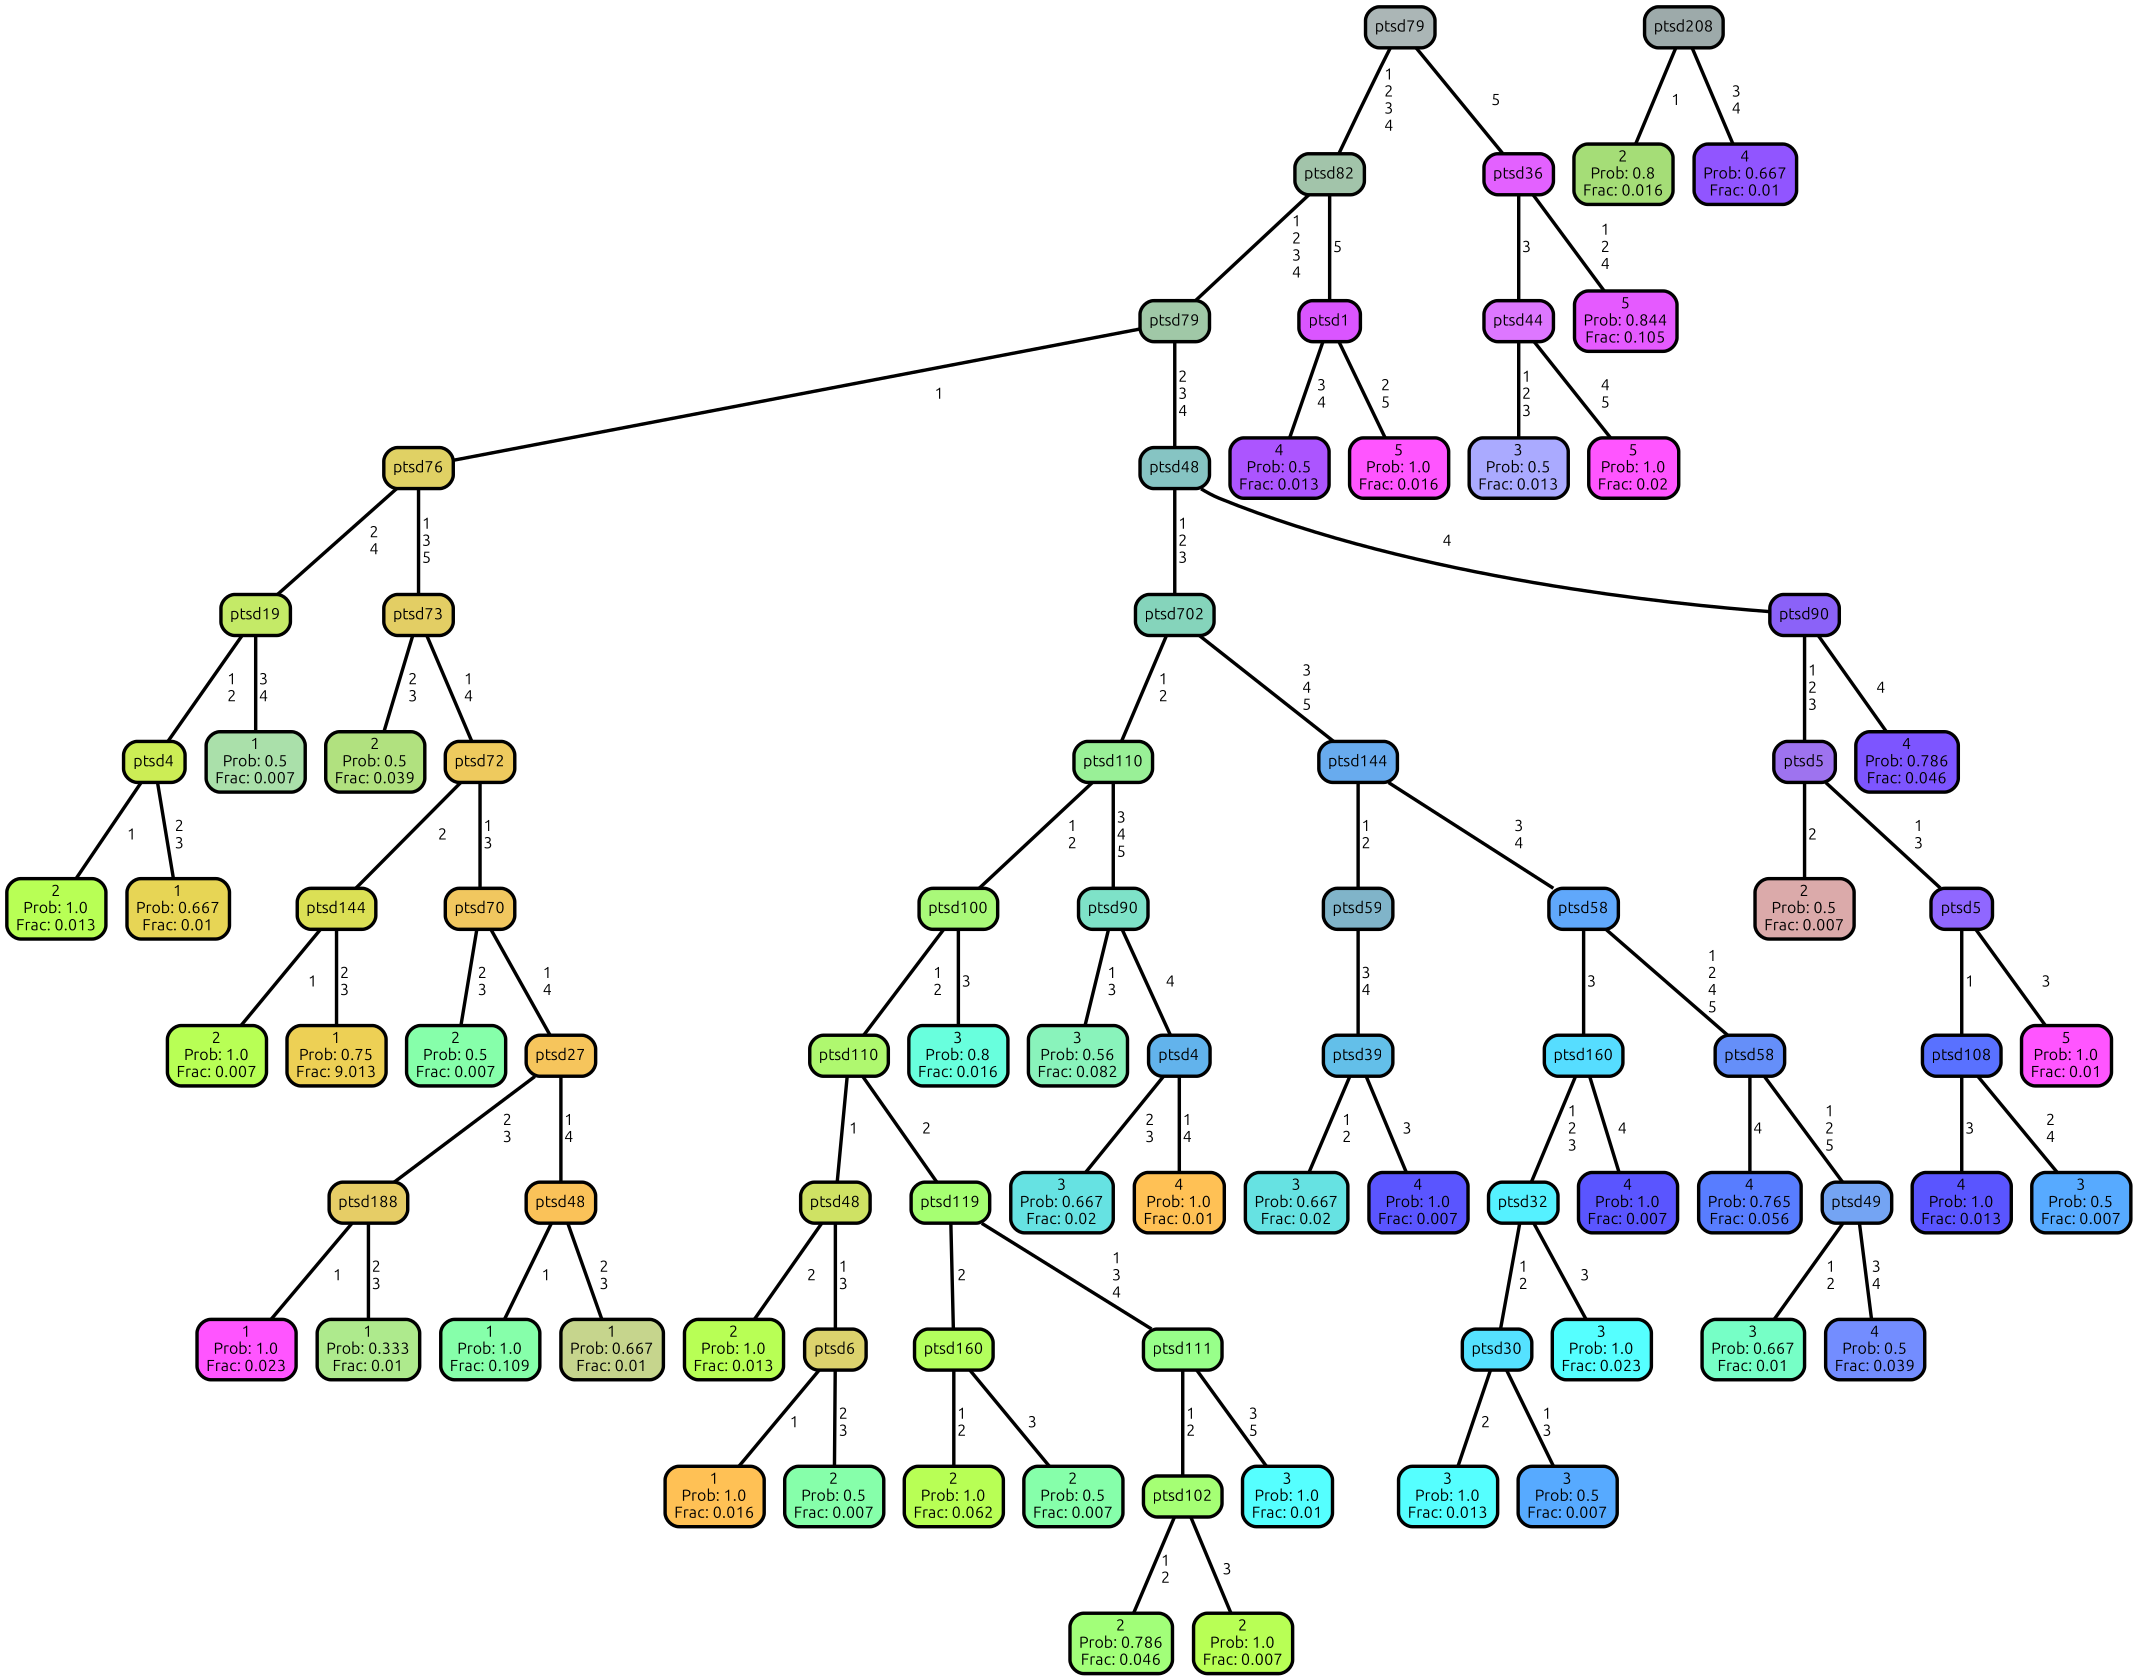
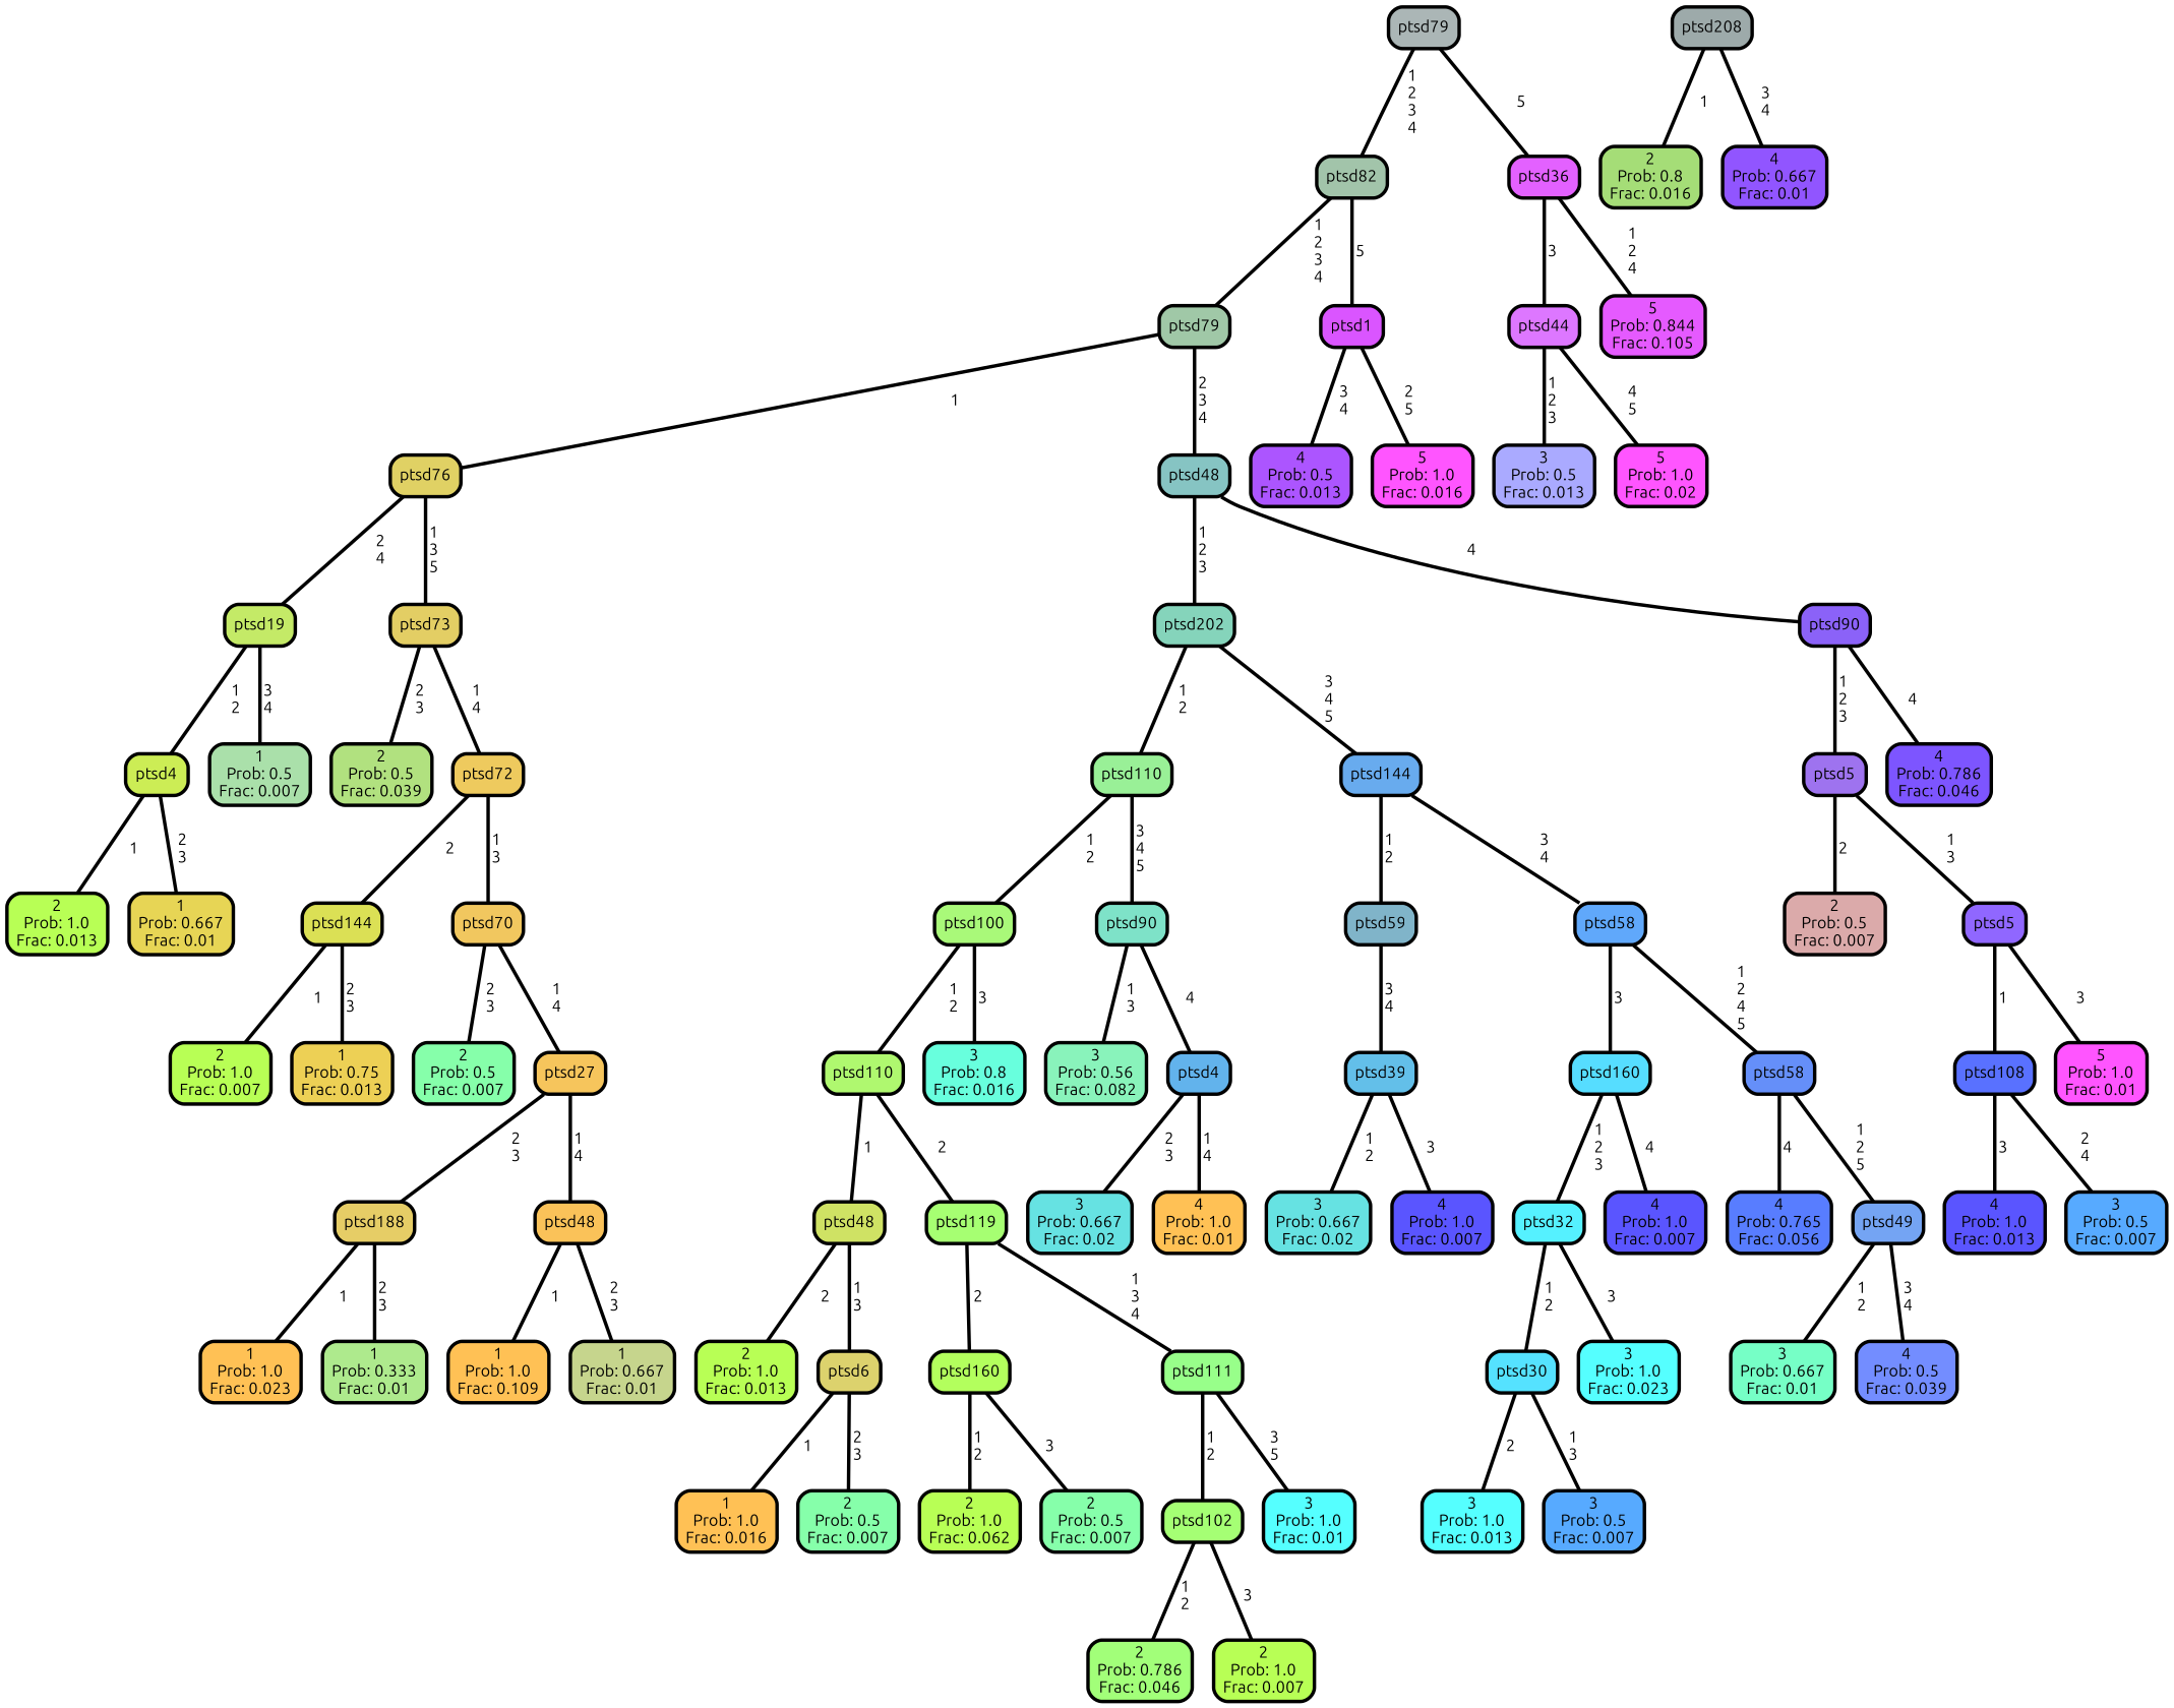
  graph {
    fontname=Ubuntu
    ranksep="0 equally"
    splines=straight
    node [color=black fillcolor="#b8ff55" fontcolor=black fontname=Ubuntu penwidth=3 shape=box style="filled, rounded"]
    edge [color=black fontname=Ubuntu penwidth=3]
    n1 [label="2\nProb: 1.0\nFrac: 0.013"]
    n2 [fillcolor="#cced55" label=ptsd4]
    n3 [fillcolor="#e7d555" label="1\nProb: 0.667\nFrac: 0.01"]
    n4 [fillcolor="#c4ea67" label=ptsd19]
    n5 [fillcolor="#aae0aa" label="1\nProb: 0.5\nFrac: 0.007"]
    n6 [fillcolor="#e0d164" label=ptsd76]
    n7 [fillcolor="#e3ce64" label=ptsd73]
    n8 [fillcolor="#b1e17f" label="2\nProb: 0.5\nFrac: 0.039"]
    n9 [fillcolor="#eeca5e" label=ptsd72]
    n10 [fillcolor="#dbe055" label=ptsd144]
    n11 [fillcolor="#f1c75f" label=ptsd70]
    n12 [label="2\nProb: 1.0\nFrac: 0.007"]
-   n13 [fillcolor="#edd055" label="1\nProb: 0.75\nFrac: 9.013"]
+   n13 [fillcolor="#edd055" label="1\nProb: 0.75\nFrac: 0.013"]
    n14 [fillcolor="#86ffaa" label="2\nProb: 0.5\nFrac: 0.007"]
    n15 [fillcolor="#f6c55c" label=ptsd27]
    n16 [fillcolor="#e6cd66" label=ptsd188]
    n17 [fillcolor="#fac259" label=ptsd48]
-   n18 [fillcolor="#ff55ff" label="1\nProb: 1.0\nFrac: 0.023"]
+   n18 [fillcolor="#ffc155" label="1\nProb: 1.0\nFrac: 0.023"]
    n19 [fillcolor="#aeea8d" label="1\nProb: 0.333\nFrac: 0.01"]
-   n20 [fillcolor="#86ffaa" label="1\nProb: 1.0\nFrac: 0.109"]
+   n20 [fillcolor="#ffc155" label="1\nProb: 1.0\nFrac: 0.109"]
    n21 [fillcolor="#c6d58d" label="1\nProb: 0.667\nFrac: 0.01"]
    n22 [fillcolor="#a0c8a7" label=ptsd79]
    n23 [fillcolor="#86c4c3" label=ptsd48]
-   n24 [fillcolor="#85d4bb" label=ptsd702]
+   n24 [fillcolor="#85d4bb" label=ptsd202]
    n25 [fillcolor="#8b62f8" label=ptsd90]
    n26 [label="2\nProb: 1.0\nFrac: 0.013"]
    n27 [fillcolor="#cfe264" label=ptsd48]
    n28 [fillcolor="#dcd26d" label=ptsd6]
    n29 [fillcolor="#ffc155" label="1\nProb: 1.0\nFrac: 0.016"]
    n30 [fillcolor="#86ffaa" label="2\nProb: 0.5\nFrac: 0.007"]
    n31 [fillcolor="#aff86f" label=ptsd110]
    n32 [fillcolor="#a6ff72" label=ptsd119]
    n33 [fillcolor="#b3ff5d" label=ptsd160]
    n34 [fillcolor="#98ff8a" label=ptsd111]
    n35 [label="2\nProb: 1.0\nFrac: 0.062"]
    n36 [fillcolor="#86ffaa" label="2\nProb: 0.5\nFrac: 0.007"]
    n37 [fillcolor="#a5ff74" label=ptsd102]
    n38 [fillcolor="#55ffff" label="3\nProb: 1.0\nFrac: 0.01"]
    n39 [fillcolor="#a2ff79" label="2\nProb: 0.786\nFrac: 0.046"]
    n40 [label="2\nProb: 1.0\nFrac: 0.007"]
    n41 [fillcolor="#a9f979" label=ptsd100]
    n42 [fillcolor="#68ffdd" label="3\nProb: 0.8\nFrac: 0.016"]
    n43 [fillcolor="#99f097" label=ptsd110]
    n44 [fillcolor="#7ee2c8" label=ptsd90]
    n45 [fillcolor="#89f3bb" label="3\nProb: 0.56\nFrac: 0.082"]
    n46 [fillcolor="#62b3ec" label=ptsd4]
    n47 [fillcolor="#66e2e2" label="3\nProb: 0.667\nFrac: 0.02"]
    n48 [fillcolor="#ffc155" label="4\nProb: 1.0\nFrac: 0.01"]
    n49 [fillcolor="#68abee" label=ptsd144]
    n50 [fillcolor="#80b4c9" label=ptsd59]
    n51 [fillcolor="#60a8fb" label=ptsd58]
    n52 [fillcolor="#66e2e2" label="3\nProb: 0.667\nFrac: 0.02"]
    n53 [fillcolor="#63bfe9" label=ptsd39]
    n54 [fillcolor="#5a55ff" label="4\nProb: 1.0\nFrac: 0.007"]
    n55 [fillcolor="#9daaaa" label=ptsd208]
    n56 [fillcolor="#a5dd77" label="2\nProb: 0.8\nFrac: 0.016"]
    n57 [fillcolor="#9155ff" label="4\nProb: 0.667\nFrac: 0.01"]
    n58 [fillcolor="#56ddff" label=ptsd160]
    n59 [fillcolor="#658ff9" label=ptsd58]
    n60 [fillcolor="#55ffff" label="3\nProb: 1.0\nFrac: 0.013"]
    n61 [fillcolor="#55e2ff" label=ptsd30]
    n62 [fillcolor="#57aaff" label="3\nProb: 0.5\nFrac: 0.007"]
    n63 [fillcolor="#55f1ff" label=ptsd32]
    n64 [fillcolor="#55ffff" label="3\nProb: 1.0\nFrac: 0.023"]
    n65 [fillcolor="#5a55ff" label="4\nProb: 1.0\nFrac: 0.007"]
    n66 [fillcolor="#587dff" label="4\nProb: 0.765\nFrac: 0.056"]
    n67 [fillcolor="#74a4f3" label=ptsd49]
    n68 [fillcolor="#76ffc6" label="3\nProb: 0.667\nFrac: 0.01"]
    n69 [fillcolor="#738dff" label="4\nProb: 0.5\nFrac: 0.039"]
    n70 [fillcolor="#9e73ef" label=ptsd5]
    n71 [fillcolor="#7d55ff" label="4\nProb: 0.786\nFrac: 0.046"]
    n72 [fillcolor="#dbaaaa" label="2\nProb: 0.5\nFrac: 0.007"]
    n73 [fillcolor="#9067ff" label=ptsd5]
    n74 [fillcolor="#5971ff" label=ptsd108]
    n75 [fillcolor="#ff55ff" label="5\nProb: 1.0\nFrac: 0.01"]
    n76 [fillcolor="#5a55ff" label="4\nProb: 1.0\nFrac: 0.013"]
    n77 [fillcolor="#57aaff" label="3\nProb: 0.5\nFrac: 0.007"]
    n78 [fillcolor="#a2c4aa" label=ptsd82]
    n79 [fillcolor="#da55ff" label=ptsd1]
    n80 [fillcolor="#ac55ff" label="4\nProb: 0.5\nFrac: 0.013"]
    n81 [fillcolor="#ff55ff" label="5\nProb: 1.0\nFrac: 0.016"]
    n82 [fillcolor="#abb6b6" label=ptsd79]
    n83 [fillcolor="#e361ff" label=ptsd36]
    n84 [fillcolor="#dd77ff" label=ptsd44]
    n85 [fillcolor="#e55aff" label="5\nProb: 0.844\nFrac: 0.105"]
    n86 [fillcolor="#aaaaff" label="3\nProb: 0.5\nFrac: 0.013"]
    n87 [fillcolor="#ff55ff" label="5\nProb: 1.0\nFrac: 0.02"]
    subgraph sub_1 {
      rank=same
    }
    n2 -- n1 [label=" 1"]
    n2 -- n3 [label=" 2\n 3"]
    n4 -- n2 [label=" 1\n 2"]
    n4 -- n5 [label=" 3\n 4"]
    n6 -- n4 [label=" 2\n 4"]
    n6 -- n7 [label=" 1\n 3\n 5"]
    n7 -- n8 [label=" 2\n 3"]
    n7 -- n9 [label=" 1\n 4"]
    n9 -- n10 [label=" 2"]
    n9 -- n11 [label=" 1\n 3"]
    n10 -- n12 [label=" 1"]
    n10 -- n13 [label=" 2\n 3"]
    n11 -- n14 [label=" 2\n 3"]
    n11 -- n15 [label=" 1\n 4"]
    n15 -- n16 [label=" 2\n 3"]
    n15 -- n17 [label=" 1\n 4"]
    n16 -- n18 [label=" 1"]
    n16 -- n19 [label=" 2\n 3"]
    n17 -- n20 [label=" 1"]
    n17 -- n21 [label=" 2\n 3"]
    n22 -- n6 [label=" 1"]
    n22 -- n23 [label=" 2\n 3\n 4"]
    n23 -- n24 [label=" 1\n 2\n 3"]
    n23 -- n25 [label=" 4"]
    n24 -- n43 [label=" 1\n 2"]
    n24 -- n49 [label=" 3\n 4\n 5"]
    n25 -- n70 [label=" 1\n 2\n 3"]
    n25 -- n71 [label=" 4"]
    n27 -- n26 [label=" 2"]
    n27 -- n28 [label=" 1\n 3"]
    n28 -- n29 [label=" 1"]
    n28 -- n30 [label=" 2\n 3"]
    n31 -- n27 [label=" 1"]
    n31 -- n32 [label=" 2"]
    n32 -- n33 [label=" 2"]
    n32 -- n34 [label=" 1\n 3\n 4"]
    n33 -- n35 [label=" 1\n 2"]
    n33 -- n36 [label=" 3"]
    n34 -- n37 [label=" 1\n 2"]
    n34 -- n38 [label=" 3\n 5"]
    n37 -- n39 [label=" 1\n 2"]
    n37 -- n40 [label=" 3"]
    n41 -- n31 [label=" 1\n 2"]
    n41 -- n42 [label=" 3"]
    n43 -- n41 [label=" 1\n 2"]
    n43 -- n44 [label=" 3\n 4\n 5"]
    n44 -- n45 [label=" 1\n 3"]
    n44 -- n46 [label=" 4"]
    n46 -- n47 [label=" 2\n 3"]
    n46 -- n48 [label=" 1\n 4"]
    n49 -- n50 [label=" 1\n 2"]
    n49 -- n51 [label=" 3\n 4"]
    n50 -- n53 [label=" 3\n 4"]
    n51 -- n58 [label=" 3"]
    n51 -- n59 [label=" 1\n 2\n 4\n 5"]
    n53 -- n52 [label=" 1\n 2"]
    n53 -- n54 [label=" 3"]
    n55 -- n56 [label=" 1"]
    n55 -- n57 [label=" 3\n 4"]
    n58 -- n63 [label=" 1\n 2\n 3"]
    n58 -- n65 [label=" 4"]
    n59 -- n66 [label=" 4"]
    n59 -- n67 [label=" 1\n 2\n 5"]
    n61 -- n60 [label=" 2"]
    n61 -- n62 [label=" 1\n 3"]
    n63 -- n61 [label=" 1\n 2"]
    n63 -- n64 [label=" 3"]
    n67 -- n68 [label=" 1\n 2"]
    n67 -- n69 [label=" 3\n 4"]
    n70 -- n72 [label=" 2"]
    n70 -- n73 [label=" 1\n 3"]
    n73 -- n74 [label=" 1"]
    n73 -- n75 [label=" 3"]
    n74 -- n76 [label=" 3"]
    n74 -- n77 [label=" 2\n 4"]
    n78 -- n22 [label=" 1\n 2\n 3\n 4"]
    n78 -- n79 [label=" 5"]
    n79 -- n80 [label=" 3\n 4"]
    n79 -- n81 [label=" 2\n 5"]
    n82 -- n78 [label=" 1\n 2\n 3\n 4"]
    n82 -- n83 [label=" 5"]
    n83 -- n84 [label=" 3"]
    n83 -- n85 [label=" 1\n 2\n 4"]
    n84 -- n86 [label=" 1\n 2\n 3"]
    n84 -- n87 [label=" 4\n 5"]
  }
